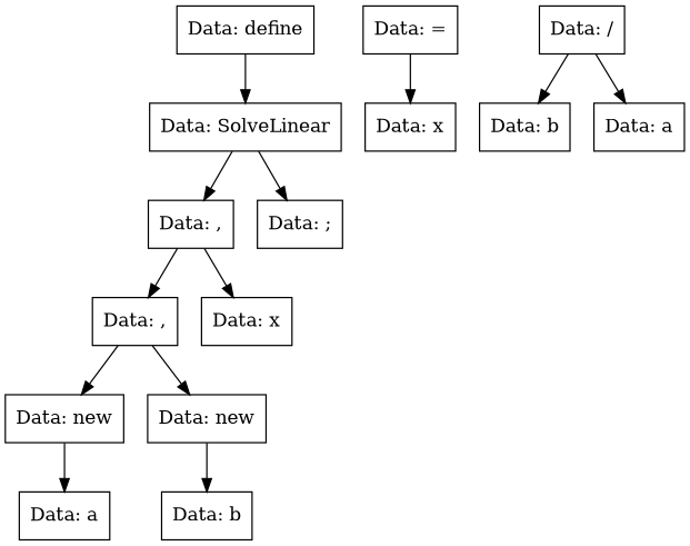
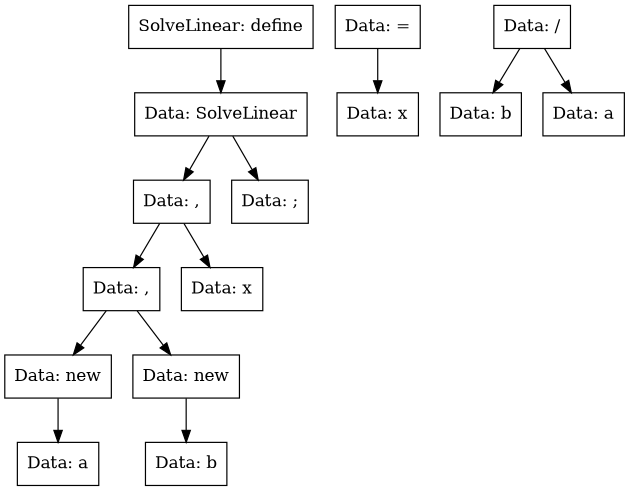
  digraph {
    node [shape=record]
-   n1 [label="Data: define"]
+   n1 [label="SolveLinear: define"]
    n2 [label="Data: SolveLinear"]
    n3 [label="Data: ,"]
    n4 [label="Data: ;"]
    n5 [label="Data: ,"]
    n6 [label="Data: x"]
    n7 [label="Data: new"]
    n8 [label="Data: new"]
    n9 [label="Data: a"]
    n10 [label="Data: b"]
    n11 [label="Data: ="]
    n12 [label="Data: x"]
    n13 [label="Data: /"]
    n14 [label="Data: b"]
    n15 [label="Data: a"]
    n1 -> n2
    n2 -> n3
    n2 -> n4
    n3 -> n5
    n3 -> n6
    n5 -> n7
    n5 -> n8
    n7 -> n9
    n8 -> n10
    n11 -> n12
    n13 -> n14
    n13 -> n15
  }
